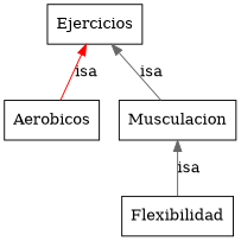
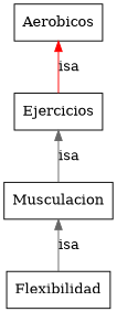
  digraph {
    node [color="0.0,0.0,0.0" fontcolor="0.0,0.0,0.0" shape=box]
    edge [color=gray40 dir=back fontcolor="0.0,0.0,0.0"]
    n1 [height=0.5 label=Aerobicos width=1]
    n2 [height=0.5 label=Ejercicios width=0.98611]
    n3 [height=0.5 label=Musculacion width=1.2083]
    n4 [height=0.5 label=Flexibilidad width=1.1389]
-   n2 -> n1 [color=red label=isa]
+   n1 -> n2 [color=red label=isa]
    n2 -> n3 [label=isa]
    n3 -> n4 [label=isa]
  }
